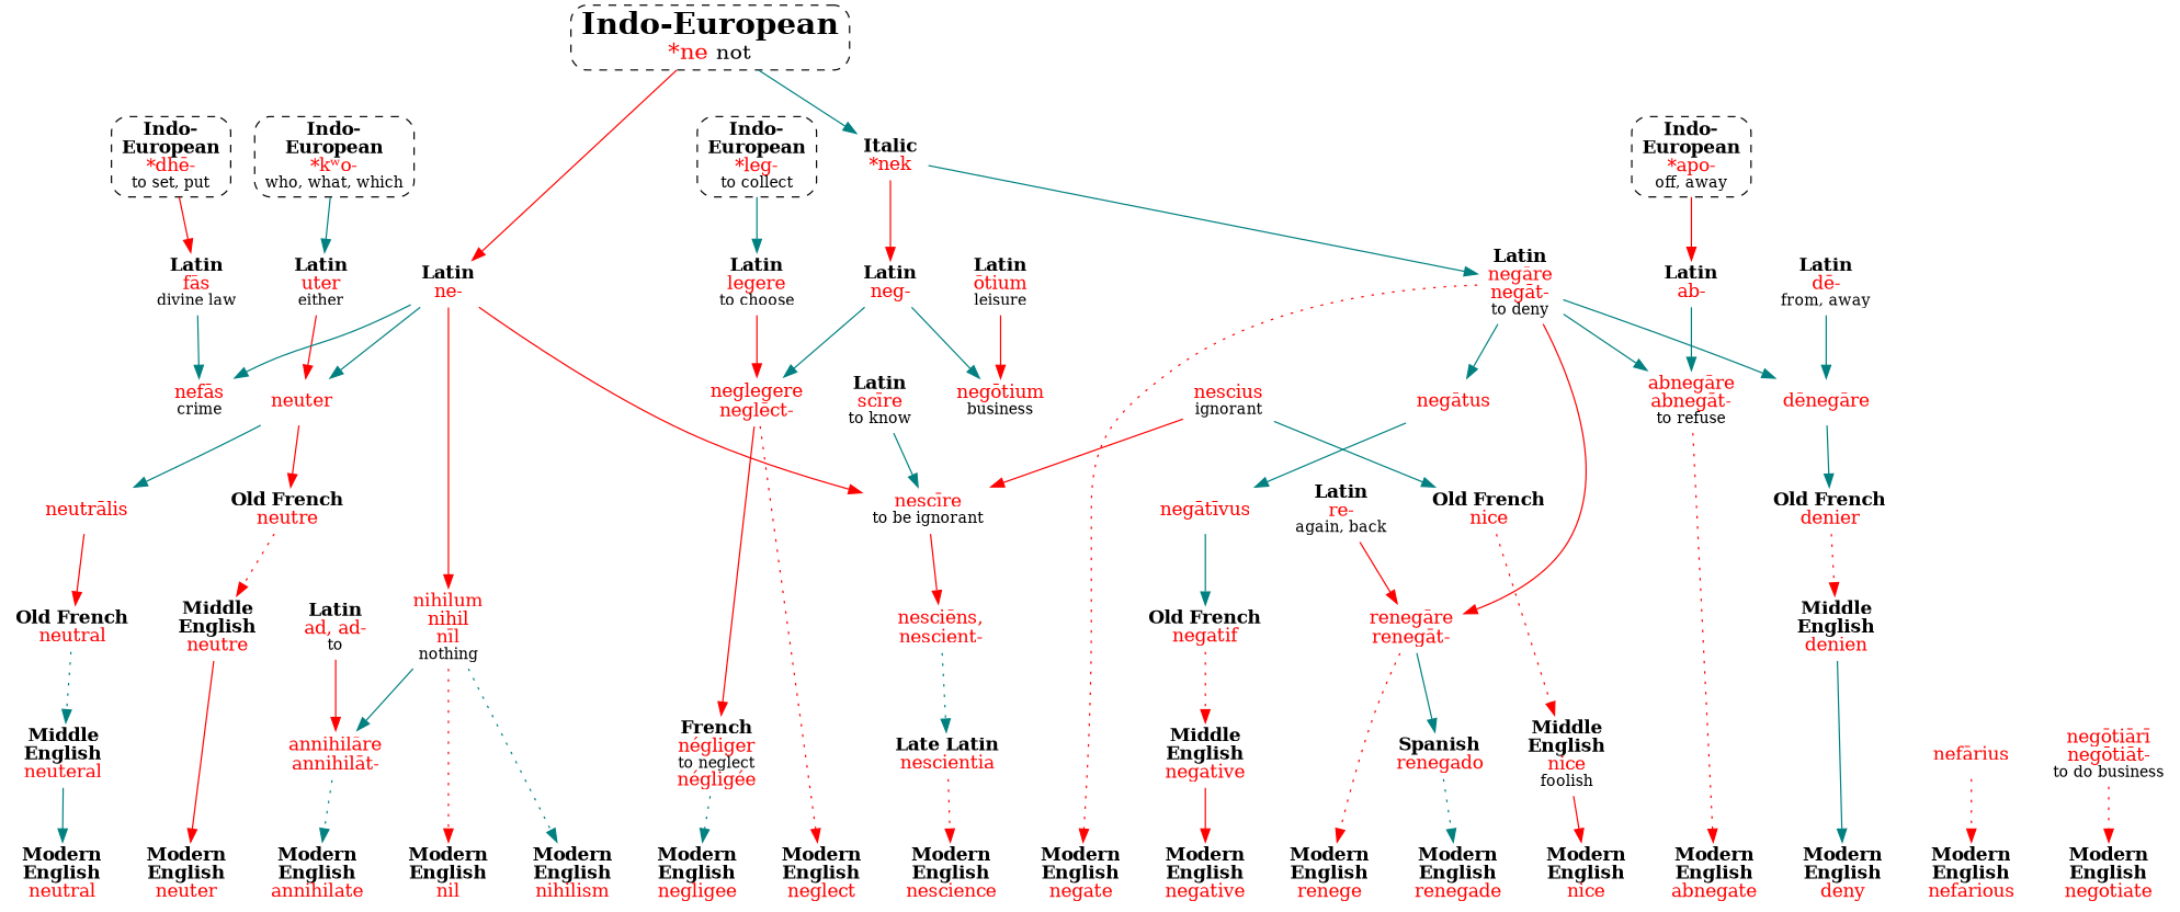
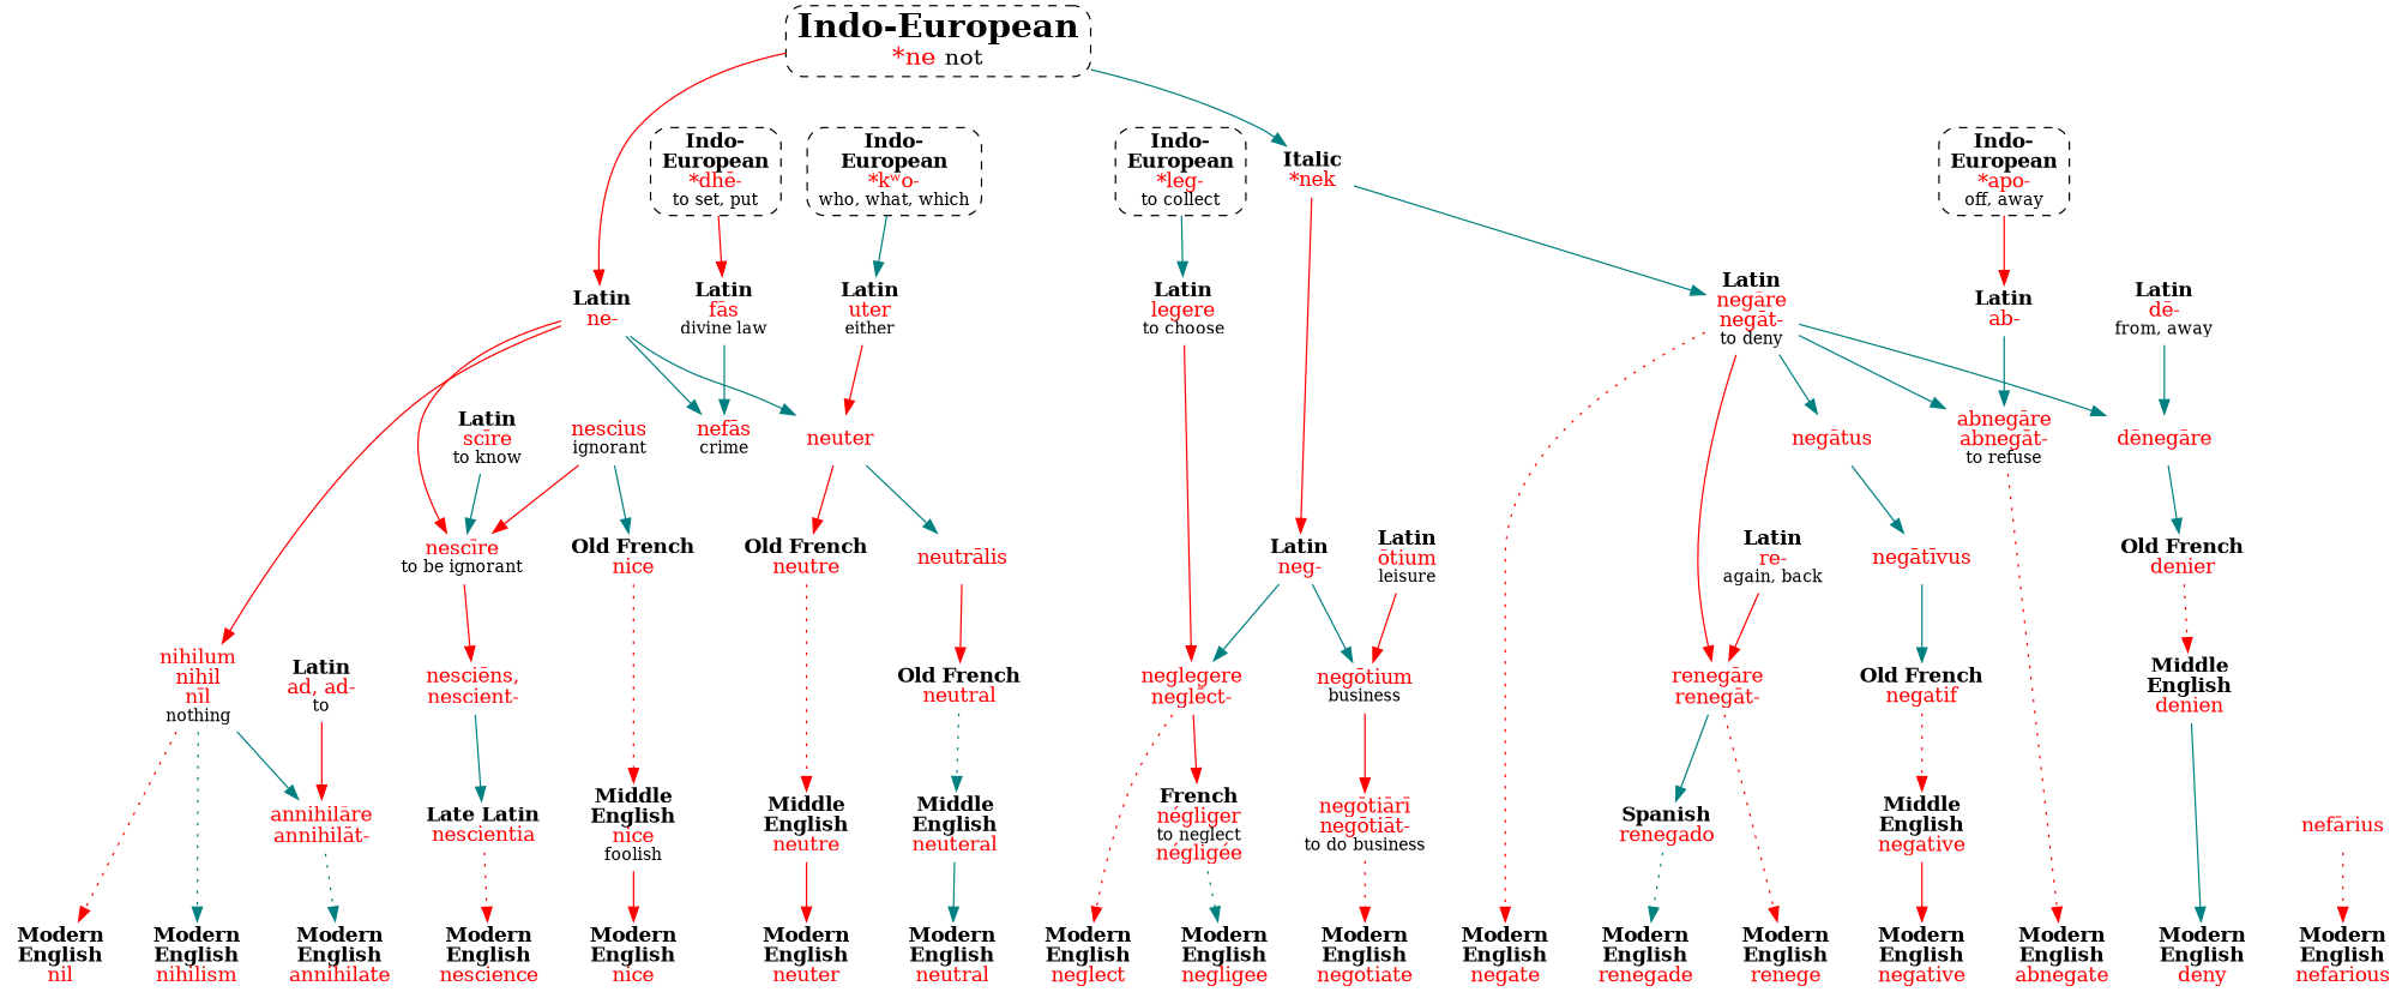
  strict digraph {
    node [shape=none]
    edge [color=red]
    n1 [label=<<b>Modern<br/>English</b><br/><font color="red">nescience</font>>]
    n2 [label=<<b>Modern<br/>English</b><br/><font color="red">nice</font>>]
    n3 [label=<<b>Modern<br/>English</b><br/><font color="red">nefarious</font>>]
    n4 [label=<<b>Modern<br/>English</b><br/><font color="red">neuter</font>>]
    n5 [label=<<b>Modern<br/>English</b><br/><font color="red">neutral</font>>]
    n6 [label=<<b>Modern<br/>English</b><br/><font color="red">nil</font>>]
    n7 [label=<<b>Modern<br/>English</b><br/><font color="red">nihilism</font>>]
    n8 [label=<<b>Modern<br/>English</b><br/><font color="red">annihilate</font>>]
    n9 [label=<<b>Modern<br/>English</b><br/><font color="red">neglect</font>>]
    n10 [label=<<b>Modern<br/>English</b><br/><font color="red">negligee</font>>]
    n11 [label=<<b>Modern<br/>English</b><br/><font color="red">negotiate</font>>]
    n12 [label=<<b>Modern<br/>English</b><br/><font color="red">negate</font>>]
    n13 [label=<<b>Modern<br/>English</b><br/><font color="red">negative</font>>]
    n14 [label=<<b>Modern<br/>English</b><br/><font color="red">abnegate</font>>]
    n15 [label=<<b>Modern<br/>English</b><br/><font color="red">deny</font>>]
    n16 [label=<<b>Modern<br/>English</b><br/><font color="red">renegade</font>>]
    n17 [label=<<b>Modern<br/>English</b><br/><font color="red">renege</font>>]
    n18 [label=<<b>Indo-<br/>European</b><br/><font color="red">*dhē-</font><br/><font point-size="12">to set, put</font>> shape=box style="dashed,rounded"]
    n19 [label=<<b>Indo-<br/>European</b><br/><font color="red">*kʷo-</font><br/><font point-size="12">who, what, which</font>> shape=box style="dashed,rounded"]
    n20 [label=<<b>Indo-<br/>European</b><br/><font color="red">*leg-</font><br/><font point-size="12">to collect</font>> shape=box style="dashed,rounded"]
    n21 [label=<<b>Indo-<br/>European</b><br/><font color="red">*apo-</font><br/><font point-size="12">off, away</font>> shape=box style="dashed,rounded"]
    n22 [label=<<b>Latin</b><br/><font color="red">fās</font><br/><font point-size="12">divine law</font>>]
    n23 [label=<<b>Latin</b><br/><font color="red">uter</font><br/><font point-size="12">either</font>>]
    n24 [label=<<b>Latin</b><br/><font color="red">legere</font><br/><font point-size="12">to choose</font>>]
    n25 [label=<<b>Latin</b><br/><font color="red">ab-</font>>]
    n26 [label=<<font point-size="24"><b>Indo-European</b></font><br/><font point-size="18" color="red">*ne </font><font point-size="16">not</font>> shape=box style="dashed,rounded"]
    n27 [label=<<b>Latin</b><br/><font color="red">ne-</font>>]
    n28 [label=<<b>Italic</b><br/><font color="red">*nek</font>>]
    n29 [label=<<font color="red">nescīre</font><br/><font point-size="12">to be ignorant</font>>]
    n30 [label=<<font color="red">nefās</font><br/><font point-size="12">crime</font>>]
    n31 [label=<<font color="red">neuter</font>>]
    n32 [label=<<font color="red">nihilum<br/>nihil<br/>nīl</font><br/><font point-size="12">nothing</font>>]
    n33 [label=<<b>Latin</b><br/><font color="red">neg-</font>>]
    n34 [label=<<b>Latin</b><br/><font color="red">negāre<br/>negāt-</font><br/><font point-size="12">to deny</font>>]
    n35 [label=<<font color="red">nesciēns,<br/>nescient-</font>>]
    n36 [label=<<b>Old French</b><br/><font color="red">neutre</font>>]
    n37 [label=<<font color="red">neutrālis</font>>]
    n38 [label=<<font color="red">annihilāre<br/>annihilāt-</font>>]
    n39 [label=<<b>Latin</b><br/><font color="red">scīre</font><br/><font point-size="12">to know</font>>]
    n40 [label=<<b>Late Latin</b><br/><font color="red">nescientia</font>>]
    n41 [label=<<font color="red">nescius</font><br/><font point-size="12">ignorant</font>>]
    n42 [label=<<b>Old French</b><br/><font color="red">nice</font>>]
    n43 [label=<<b>Middle<br/>English</b><br/><font color="red">nice</font><br/><font point-size="12">foolish</font>>]
    n44 [label=<<font color="red">nefārius</font>>]
    n45 [label=<<b>Middle<br/>English</b><br/><font color="red">neutre</font>>]
    n46 [label=<<b>Old French</b><br/><font color="red">neutral</font>>]
    n47 [label=<<b>Middle<br/>English</b><br/><font color="red">neuteral</font>>]
    n48 [label=<<b>Latin</b><br/><font color="red">ad, ad-</font><br/><font point-size="12">to</font>>]
    n49 [label=<<font color="red">neglegere<br/>neglēct-</font>>]
    n50 [label=<<font color="red">negōtium</font><br/><font point-size="12">business</font>>]
    n51 [label=<<font color="red">negātus</font>>]
    n52 [label=<<font color="red">abnegāre<br/>abnegāt-</font><br/><font point-size="12">to refuse</font>>]
    n53 [label=<<font color="red">dēnegāre</font>>]
    n54 [label=<<font color="red">renegāre<br/>renegāt-</font>>]
    n55 [label=<<b>French</b><br/><font color="red">négliger</font><br/><font point-size="12">to neglect</font><br/><font color="red">négligée</font>>]
    n56 [label=<<font color="red">negōtiārī<br/>negōtiāt-</font><br/><font point-size="12">to do business</font>>]
    n57 [label=<<b>Latin</b><br/><font color="red">ōtium</font><br/><font point-size="12">leisure</font>>]
    n58 [label=<<font color="red">negātīvus</font>>]
    n59 [label=<<b>Old French</b><br/><font color="red">denier</font>>]
    n60 [label=<<b>Spanish</b><br/><font color="red">renegado</font>>]
    n61 [label=<<b>Old French</b><br/><font color="red">negatif</font>>]
    n62 [label=<<b>Middle<br/>English</b><br/><font color="red">negative</font>>]
    n63 [label=<<b>Latin</b><br/><font color="red">dē-</font><br/><font point-size="12">from, away</font>>]
    n64 [label=<<b>Middle<br/>English</b><br/><font color="red">denien</font>>]
    n65 [label=<<b>Latin</b><br/><font color="red">re-</font><br/><font point-size="12">again, back</font>>]
    subgraph sub_1 {
      rank=sink
      n1
      n2
      n3
      n4
      n5
      n6
      n7
      n8
      n9
      n10
      n11
      n12
      n13
      n14
      n15
      n16
      n17
    }
    subgraph sub_2 {
      rank=source
    }
    subgraph sub_3 {
      rank=same
      n18
      n19
      n20
      n21
    }
    n18 -> n22
    n19 -> n23 [color=teal]
    n20 -> n24 [color=teal]
    n21 -> n25
    n22 -> n30 [color=teal]
    n23 -> n31
    n24 -> n49
    n25 -> n52 [color=teal]
    n26 -> n27
    n26 -> n28 [color=teal]
    n27 -> n29
    n27 -> n30 [color=teal]
    n27 -> n31 [color=teal]
    n27 -> n32
    n28 -> n33
    n28 -> n34 [color=teal]
    n29 -> n35
    n31 -> n36
    n31 -> n37 [color=teal]
    n32 -> n6 [style=dotted]
    n32 -> n7 [color=teal style=dotted]
    n32 -> n38 [color=teal]
    n33 -> n49 [color=teal]
    n33 -> n50 [color=teal]
    n34 -> n12 [style=dotted]
    n34 -> n51 [color=teal]
    n34 -> n52 [color=teal]
    n34 -> n53 [color=teal]
    n34 -> n54
-   n35 -> n40 [color=teal style=dotted]
+   n35 -> n40 [color=teal]
    n36 -> n45 [style=dotted]
    n37 -> n46
    n38 -> n8 [color=teal style=dotted]
    n39 -> n29 [color=teal]
    n40 -> n1 [style=dotted]
    n41 -> n29
    n41 -> n42 [color=teal]
    n42 -> n43 [style=dotted]
    n43 -> n2
    n44 -> n3 [style=dotted]
    n45 -> n4
    n46 -> n47 [color=teal style=dotted]
    n47 -> n5 [color=teal]
    n48 -> n38
    n49 -> n9 [style=dotted]
    n49 -> n55
+   n50 -> n56
    n51 -> n58 [color=teal]
    n52 -> n14 [style=dotted]
    n53 -> n59 [color=teal]
    n54 -> n17 [style=dotted]
    n54 -> n60 [color=teal]
    n55 -> n10 [color=teal style=dotted]
    n56 -> n11 [style=dotted]
    n57 -> n50
    n58 -> n61 [color=teal]
    n59 -> n64 [style=dotted]
    n60 -> n16 [color=teal style=dotted]
    n61 -> n62 [style=dotted]
    n62 -> n13
    n63 -> n53 [color=teal]
    n64 -> n15 [color=teal]
    n65 -> n54
  }
